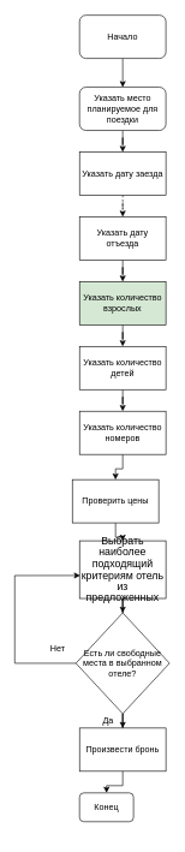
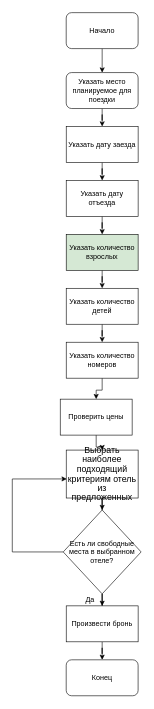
  <mxCell id="0" />
  <mxCell id="1" parent="0" />
  <mxCell id="2" value="" style="edgeStyle=orthogonalEdgeStyle;rounded=0;orthogonalLoop=1;jettySize=auto;html=1;" edge="1" parent="1" source="3" target="5"><mxGeometry relative="1" as="geometry" /></mxCell>
  <mxCell id="3" value="Начало" style="rounded=1;whiteSpace=wrap;html=1;" vertex="1" parent="1"><mxGeometry x="110" y="20" width="120" height="60" as="geometry" /></mxCell>
  <mxCell id="4" value="" style="edgeStyle=orthogonalEdgeStyle;rounded=0;orthogonalLoop=1;jettySize=auto;html=1;" edge="1" parent="1" source="5" target="7"><mxGeometry relative="1" as="geometry" /></mxCell>
  <mxCell id="5" value="Указать место планируемое для поездки" style="whiteSpace=wrap;html=1;rounded=1;" vertex="1" parent="1"><mxGeometry x="110" y="120" width="120" height="60" as="geometry" /></mxCell>
- <mxCell id="6" value="" style="edgeStyle=orthogonalEdgeStyle;rounded=0;orthogonalLoop=1;jettySize=auto;html=1;dashed=1;" edge="1" parent="1" source="7" target="9"><mxGeometry relative="1" as="geometry" /></mxCell>
+ <mxCell id="6" value="" style="edgeStyle=orthogonalEdgeStyle;rounded=0;orthogonalLoop=1;jettySize=auto;html=1;" edge="1" parent="1" source="7" target="9"><mxGeometry relative="1" as="geometry" /></mxCell>
  <mxCell id="7" value="Указать дату заезда" style="rounded=0;whiteSpace=wrap;html=1;" vertex="1" parent="1"><mxGeometry x="110" y="210" width="120" height="60" as="geometry" /></mxCell>
  <mxCell id="8" value="" style="edgeStyle=orthogonalEdgeStyle;rounded=0;orthogonalLoop=1;jettySize=auto;html=1;" edge="1" parent="1" source="9" target="11"><mxGeometry relative="1" as="geometry" /></mxCell>
  <mxCell id="9" value="Указать дату отъезда" style="rounded=0;whiteSpace=wrap;html=1;" vertex="1" parent="1"><mxGeometry x="110" y="300" width="120" height="60" as="geometry" /></mxCell>
  <mxCell id="10" value="" style="edgeStyle=orthogonalEdgeStyle;rounded=0;orthogonalLoop=1;jettySize=auto;html=1;" edge="1" parent="1" source="11" target="13"><mxGeometry relative="1" as="geometry" /></mxCell>
  <mxCell id="11" value="Указать количество взрослых" style="rounded=0;whiteSpace=wrap;html=1;fillColor=#d5e8d4;" vertex="1" parent="1"><mxGeometry x="110" y="390" width="120" height="60" as="geometry" /></mxCell>
  <mxCell id="12" value="" style="edgeStyle=orthogonalEdgeStyle;rounded=0;orthogonalLoop=1;jettySize=auto;html=1;" edge="1" parent="1" source="13" target="15"><mxGeometry relative="1" as="geometry" /></mxCell>
  <mxCell id="13" value="Указать количество детей" style="rounded=0;whiteSpace=wrap;html=1;" vertex="1" parent="1"><mxGeometry x="110" y="480" width="120" height="60" as="geometry" /></mxCell>
  <mxCell id="14" value="" style="edgeStyle=orthogonalEdgeStyle;rounded=0;orthogonalLoop=1;jettySize=auto;html=1;" edge="1" parent="1" source="15" target="17"><mxGeometry relative="1" as="geometry" /></mxCell>
  <mxCell id="15" value="Указать количество номеров" style="rounded=0;whiteSpace=wrap;html=1;" vertex="1" parent="1"><mxGeometry x="110" y="570" width="120" height="60" as="geometry" /></mxCell>
  <mxCell id="16" value="" style="edgeStyle=orthogonalEdgeStyle;rounded=0;orthogonalLoop=1;jettySize=auto;html=1;" edge="1" parent="1" source="17" target="19"><mxGeometry relative="1" as="geometry" /></mxCell>
  <mxCell id="17" value="Проверить цены" style="rounded=0;whiteSpace=wrap;html=1;" vertex="1" parent="1"><mxGeometry x="100" y="665" width="120" height="60" as="geometry" /></mxCell>
  <mxCell id="18" value="" style="edgeStyle=orthogonalEdgeStyle;rounded=0;orthogonalLoop=1;jettySize=auto;html=1;" edge="1" parent="1" source="19" target="22"><mxGeometry relative="1" as="geometry" /></mxCell>
  <mxCell id="19" value="&lt;span style=&quot;font-size: 11.0pt ; line-height: 107% ; font-family: &amp;#34;calibri&amp;#34; , sans-serif&quot;&gt;Выбрать&lt;br/&gt;наиболее подходящий критериям отель из предложенных&lt;/span&gt;" style="rounded=0;whiteSpace=wrap;html=1;" vertex="1" parent="1"><mxGeometry x="110" y="750" width="120" height="80" as="geometry" /></mxCell>
  <mxCell id="20" style="edgeStyle=orthogonalEdgeStyle;rounded=0;orthogonalLoop=1;jettySize=auto;html=1;entryX=0.007;entryY=0.602;entryDx=0;entryDy=0;entryPerimeter=0;" edge="1" parent="1" source="22" target="19"><mxGeometry relative="1" as="geometry"><mxPoint x="0" y="800" as="targetPoint" /><Array as="points"><mxPoint x="20" y="920" /><mxPoint x="20" y="798" /></Array></mxGeometry></mxCell>
  <mxCell id="21" value="" style="edgeStyle=orthogonalEdgeStyle;rounded=0;orthogonalLoop=1;jettySize=auto;html=1;" edge="1" parent="1" source="22" target="26"><mxGeometry relative="1" as="geometry" /></mxCell>
  <mxCell id="22" value="Есть ли свободные места в выбранном отеле?" style="rhombus;whiteSpace=wrap;html=1;" vertex="1" parent="1"><mxGeometry x="105" y="850" width="130" height="140" as="geometry" /></mxCell>
  <mxCell id="23" value="Да" style="text;html=1;strokeColor=none;fillColor=none;align=center;verticalAlign=middle;whiteSpace=wrap;rounded=0;" vertex="1" parent="1"><mxGeometry x="130" y="990" width="40" height="20" as="geometry" /></mxCell>
- <mxCell id="24" value="Нет" style="text;html=1;strokeColor=none;fillColor=none;align=center;verticalAlign=middle;whiteSpace=wrap;rounded=0;" vertex="1" parent="1"><mxGeometry x="60" y="890" width="40" height="20" as="geometry" /></mxCell>
  <mxCell id="25" value="" style="edgeStyle=orthogonalEdgeStyle;rounded=0;orthogonalLoop=1;jettySize=auto;html=1;" edge="1" parent="1" source="26" target="27"><mxGeometry relative="1" as="geometry" /></mxCell>
  <mxCell id="26" value="Произвести бронь" style="rounded=0;whiteSpace=wrap;html=1;" vertex="1" parent="1"><mxGeometry x="110" y="1010" width="120" height="60" as="geometry" /></mxCell>
- <mxCell id="27" value="Конец" style="rounded=1;whiteSpace=wrap;html=1;" vertex="1" parent="1"><mxGeometry x="110" y="1100" width="75" height="40" as="geometry" /></mxCell>
+ <mxCell id="27" value="Конец" style="rounded=1;whiteSpace=wrap;html=1;" vertex="1" parent="1"><mxGeometry x="110" y="1100" width="120" height="60" as="geometry" /></mxCell>
